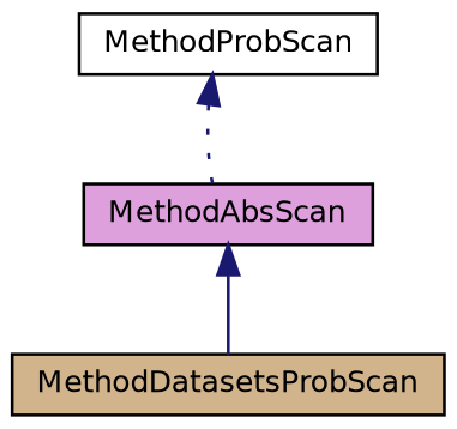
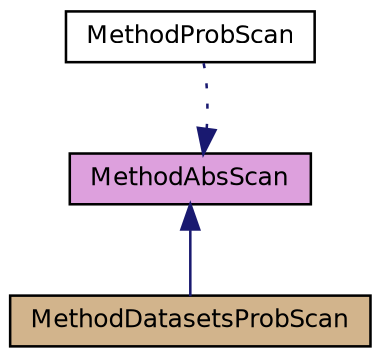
  digraph {
    node [color=black fontname=Helvetica fontsize=10 shape=record style=filled]
    edge [color=midnightblue dir=back fontname=Helvetica fontsize=10 labelfontname=Helvetica labelfontsize=10]
    n1 [fillcolor=white fontcolor=black height=0.2 label=MethodProbScan width=0.4]
    n2 [fillcolor=tan height=0.2 label=MethodDatasetsProbScan width=0.4]
    n3 [fillcolor=plum height=0.2 label=MethodAbsScan width=0.4]
-   n1 -> n3 [style=dotted]
+   n3 -> n1 [style=dotted]
    n3 -> n2 [style=solid]
  }
